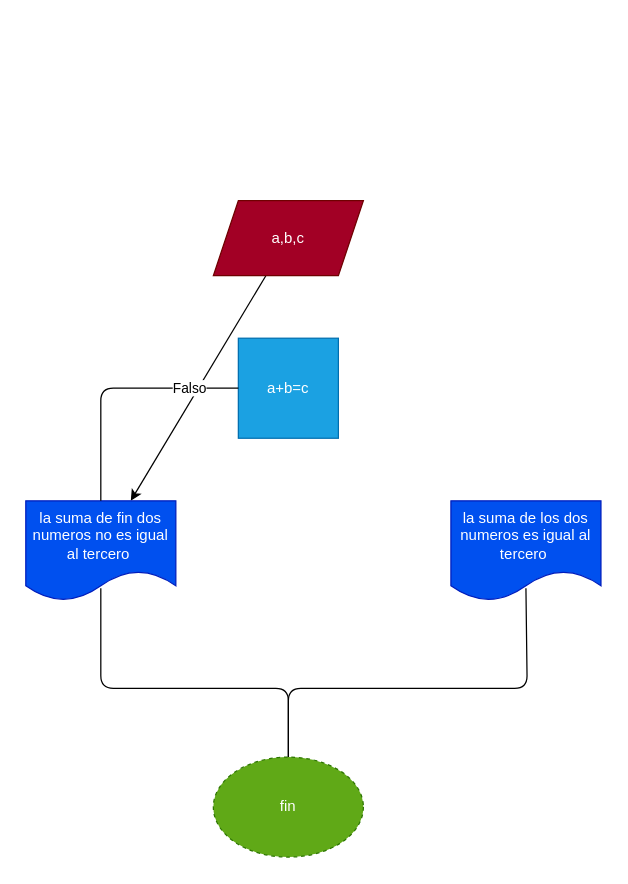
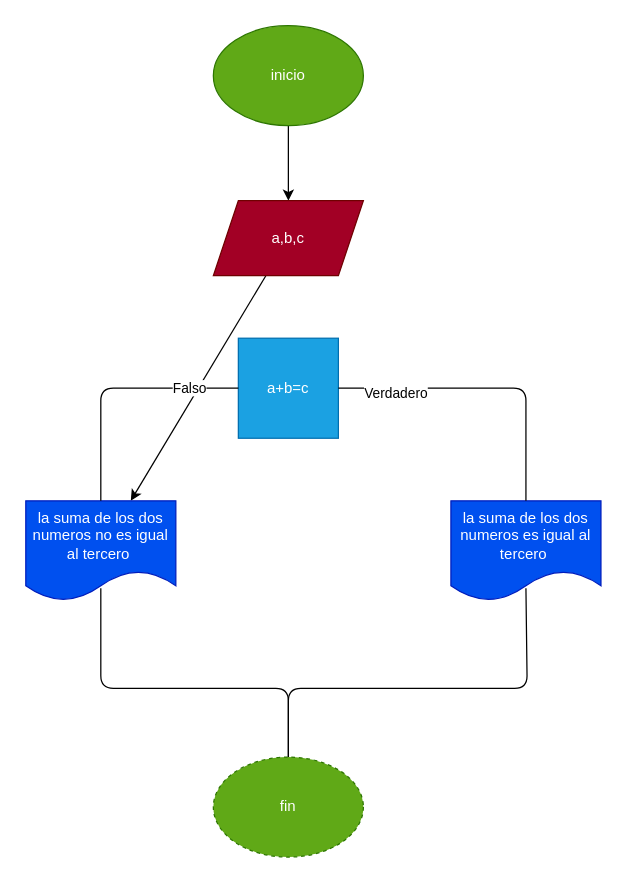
  <mxCell id="0" />
  <mxCell id="1" parent="0" />
+ <mxCell id="2" value="" style="edgeStyle=none;html=1;" edge="1" parent="1" source="3" target="5"><mxGeometry relative="1" as="geometry" /></mxCell>
+ <mxCell id="3" value="inicio" style="ellipse;whiteSpace=wrap;html=1;fillColor=#60a917;fontColor=#ffffff;strokeColor=#2D7600;" vertex="1" parent="1"><mxGeometry x="170" width="120" height="80" as="geometry" y="20" /></mxCell>
  <mxCell id="4" value="" style="edgeStyle=none;html=1;" edge="1" parent="1" source="5" target="8"><mxGeometry relative="1" as="geometry" /></mxCell>
  <mxCell id="5" value="a,b,c" style="shape=parallelogram;perimeter=parallelogramPerimeter;whiteSpace=wrap;html=1;fixedSize=1;fillColor=#a20025;fontColor=#ffffff;strokeColor=#6F0000;" vertex="1" parent="1"><mxGeometry x="170" y="160" width="120" height="60" as="geometry" /></mxCell>
  <mxCell id="6" value="a+b=c" style="whiteSpace=wrap;html=1;fillColor=#1ba1e2;fontColor=#ffffff;strokeColor=#006EAF;rounded=0;" vertex="1" parent="1"><mxGeometry x="190" y="270" width="80" height="80" as="geometry" /></mxCell>
  <mxCell id="7" value="la suma de los dos numeros es igual al tercero&amp;nbsp;" style="shape=document;whiteSpace=wrap;html=1;boundedLbl=1;fillColor=#0050ef;fontColor=#ffffff;strokeColor=#001DBC;" vertex="1" parent="1"><mxGeometry x="360" y="400" width="120" height="80" as="geometry" /></mxCell>
- <mxCell id="8" value="la suma de fin dos numeros no es igual al tercero&amp;nbsp;" style="shape=document;whiteSpace=wrap;html=1;boundedLbl=1;fillColor=#0050ef;fontColor=#ffffff;strokeColor=#001DBC;" vertex="1" parent="1"><mxGeometry x="20" y="400" width="120" height="80" as="geometry" /></mxCell>
+ <mxCell id="8" value="la suma de los dos numeros no es igual al tercero&amp;nbsp;" style="shape=document;whiteSpace=wrap;html=1;boundedLbl=1;fillColor=#0050ef;fontColor=#ffffff;strokeColor=#001DBC;" vertex="1" parent="1"><mxGeometry x="20" y="400" width="120" height="80" as="geometry" /></mxCell>
+ <mxCell id="9" value="" style="endArrow=none;html=1;entryX=1;entryY=0.5;entryDx=0;entryDy=0;exitX=0.5;exitY=0;exitDx=0;exitDy=0;" edge="1" parent="1" source="7" target="6"><mxGeometry width="50" height="50" relative="1" as="geometry"><mxPoint x="260" y="440" as="sourcePoint" /><mxPoint x="310" y="390" as="targetPoint" /><Array as="points"><mxPoint x="420" y="310" /></Array></mxGeometry></mxCell>
+ <mxCell id="10" value="Verdadero" style="edgeLabel;html=1;align=center;verticalAlign=middle;resizable=0;points=[];" vertex="1" connectable="0" parent="9"><mxGeometry x="0.625" y="3" relative="1" as="geometry"><mxPoint as="offset" /></mxGeometry></mxCell>
  <mxCell id="11" value="" style="endArrow=none;html=1;entryX=0;entryY=0.5;entryDx=0;entryDy=0;exitX=0.5;exitY=0;exitDx=0;exitDy=0;" edge="1" parent="1" source="8" target="6"><mxGeometry width="50" height="50" relative="1" as="geometry"><mxPoint x="260" y="440" as="sourcePoint" /><mxPoint x="310" y="390" as="targetPoint" /><Array as="points"><mxPoint x="80" y="310" /></Array></mxGeometry></mxCell>
  <mxCell id="12" value="Falso" style="edgeLabel;html=1;align=center;verticalAlign=middle;resizable=0;points=[];" vertex="1" connectable="0" parent="11"><mxGeometry x="0.6" y="1" relative="1" as="geometry"><mxPoint as="offset" /></mxGeometry></mxCell>
  <mxCell id="13" value="fin" style="ellipse;whiteSpace=wrap;html=1;fillColor=#60a917;fontColor=#ffffff;strokeColor=#2D7600;dashed=1;" vertex="1" parent="1"><mxGeometry x="170" y="605" width="120" height="80" as="geometry" /></mxCell>
  <mxCell id="14" value="" style="endArrow=none;html=1;entryX=0.5;entryY=0.875;entryDx=0;entryDy=0;entryPerimeter=0;exitX=0.5;exitY=0;exitDx=0;exitDy=0;" edge="1" parent="1" source="13" target="8"><mxGeometry width="50" height="50" relative="1" as="geometry"><mxPoint x="230" y="570" as="sourcePoint" /><mxPoint x="280" y="520" as="targetPoint" /><Array as="points"><mxPoint x="230" y="550" /><mxPoint x="80" y="550" /></Array></mxGeometry></mxCell>
  <mxCell id="15" value="" style="endArrow=none;html=1;exitX=0.5;exitY=0;exitDx=0;exitDy=0;" edge="1" parent="1" source="13"><mxGeometry width="50" height="50" relative="1" as="geometry"><mxPoint x="230" y="570" as="sourcePoint" /><mxPoint x="420" y="470" as="targetPoint" /><Array as="points"><mxPoint x="230" y="550" /><mxPoint x="421" y="550" /></Array></mxGeometry></mxCell>
